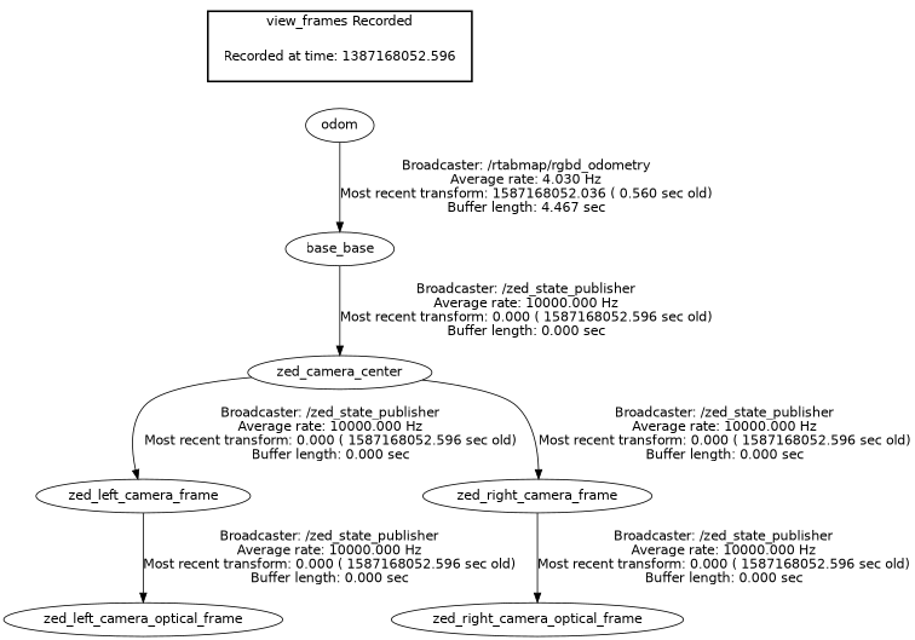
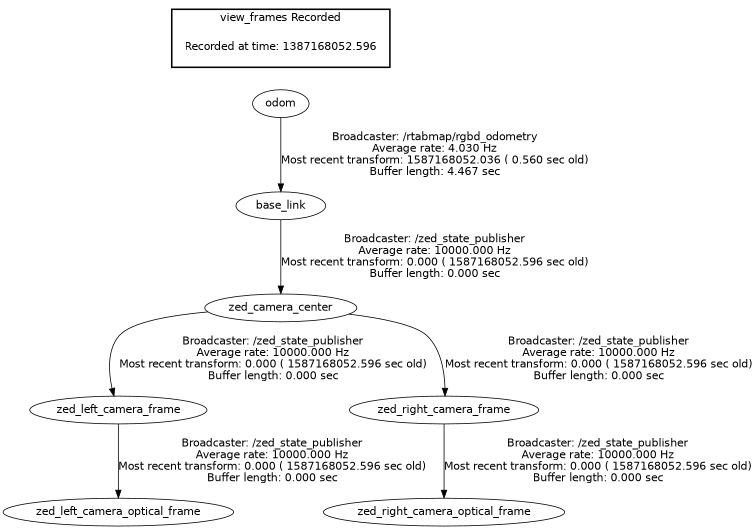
  digraph {
    fontname="DejaVu Sans"
    node [fontname="DejaVu Sans"]
    edge [fontname="DejaVu Sans"]
    n1 [label="Recorded at time: 1387168052.596" shape=plaintext]
    odom
-   base_link [label=base_base]
+   base_link
    zed_camera_center
    zed_left_camera_frame
    zed_right_camera_frame
    zed_left_camera_optical_frame
    zed_right_camera_optical_frame
    subgraph cluster_1 {
      color=black
      label="view_frames Recorded"
      style=bold
      n1
    }
    n1 -> odom [style=invis]
    odom -> base_link [label="Broadcaster: /rtabmap/rgbd_odometry\nAverage rate: 4.030 Hz\nMost recent transform: 1587168052.036 ( 0.560 sec old)\nBuffer length: 4.467 sec\n"]
    base_link -> zed_camera_center [label="Broadcaster: /zed_state_publisher\nAverage rate: 10000.000 Hz\nMost recent transform: 0.000 ( 1587168052.596 sec old)\nBuffer length: 0.000 sec\n"]
    zed_camera_center -> zed_left_camera_frame [label="Broadcaster: /zed_state_publisher\nAverage rate: 10000.000 Hz\nMost recent transform: 0.000 ( 1587168052.596 sec old)\nBuffer length: 0.000 sec\n"]
    zed_camera_center -> zed_right_camera_frame [label="Broadcaster: /zed_state_publisher\nAverage rate: 10000.000 Hz\nMost recent transform: 0.000 ( 1587168052.596 sec old)\nBuffer length: 0.000 sec\n"]
    zed_left_camera_frame -> zed_left_camera_optical_frame [label="Broadcaster: /zed_state_publisher\nAverage rate: 10000.000 Hz\nMost recent transform: 0.000 ( 1587168052.596 sec old)\nBuffer length: 0.000 sec\n"]
    zed_right_camera_frame -> zed_right_camera_optical_frame [label="Broadcaster: /zed_state_publisher\nAverage rate: 10000.000 Hz\nMost recent transform: 0.000 ( 1587168052.596 sec old)\nBuffer length: 0.000 sec\n"]
  }
